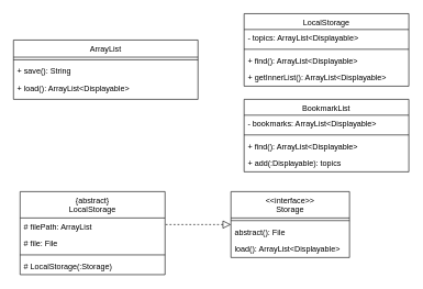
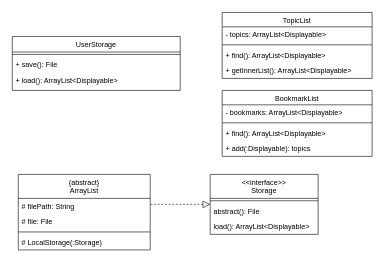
  <mxCell id="0" />
  <mxCell id="1" parent="0" />
  <mxCell id="2" value="" style="endArrow=none;endSize=10;endFill=0;shadow=0;strokeWidth=1;rounded=0;edgeStyle=elbowEdgeStyle;elbow=vertical;dashed=1;startArrow=block;startFill=0;startSize=10;" parent="1" source="12" target="7" edge="1"><mxGeometry width="160" relative="1" as="geometry"><mxPoint x="-50" y="133" as="sourcePoint" /><mxPoint x="-50" y="200" as="targetPoint" /></mxGeometry></mxCell>
- <mxCell id="3" value="ArrayList" style="swimlane;fontStyle=0;align=center;verticalAlign=top;childLayout=stackLayout;horizontal=1;startSize=26;horizontalStack=0;resizeParent=1;resizeLast=0;collapsible=1;marginBottom=0;rounded=0;shadow=0;strokeWidth=1;" parent="1" vertex="1"><mxGeometry x="20" y="60" width="280" height="90" as="geometry"><mxRectangle x="230" y="140" width="160" height="26" as="alternateBounds" /></mxGeometry></mxCell>
+ <mxCell id="3" value="UserStorage" style="swimlane;fontStyle=0;align=center;verticalAlign=top;childLayout=stackLayout;horizontal=1;startSize=26;horizontalStack=0;resizeParent=1;resizeLast=0;collapsible=1;marginBottom=0;rounded=0;shadow=0;strokeWidth=1;" parent="1" vertex="1"><mxGeometry x="20" y="60" width="280" height="90" as="geometry"><mxRectangle x="230" y="140" width="160" height="26" as="alternateBounds" /></mxGeometry></mxCell>
  <mxCell id="4" value="" style="line;html=1;strokeWidth=1;align=left;verticalAlign=middle;spacingTop=-1;spacingLeft=3;spacingRight=3;rotatable=0;labelPosition=right;points=[];portConstraint=eastwest;" parent="3" vertex="1"><mxGeometry y="26" width="280" height="8" as="geometry" /></mxCell>
- <mxCell id="5" value="+ save(): String" style="text;align=left;verticalAlign=top;spacingLeft=4;spacingRight=4;overflow=hidden;rotatable=0;points=[[0,0.5],[1,0.5]];portConstraint=eastwest;" parent="3" vertex="1"><mxGeometry y="34" width="280" height="26" as="geometry" /></mxCell>
+ <mxCell id="5" value="+ save(): File" style="text;align=left;verticalAlign=top;spacingLeft=4;spacingRight=4;overflow=hidden;rotatable=0;points=[[0,0.5],[1,0.5]];portConstraint=eastwest;" parent="3" vertex="1"><mxGeometry y="34" width="280" height="26" as="geometry" /></mxCell>
  <mxCell id="6" value="+ load(): ArrayList&lt;Displayable&gt;" style="text;align=left;verticalAlign=top;spacingLeft=4;spacingRight=4;overflow=hidden;rotatable=0;points=[[0,0.5],[1,0.5]];portConstraint=eastwest;" parent="3" vertex="1"><mxGeometry y="60" width="280" height="26" as="geometry" /></mxCell>
- <mxCell id="7" value="{abstract}&#10;LocalStorage" style="swimlane;fontStyle=0;align=center;verticalAlign=top;childLayout=stackLayout;horizontal=1;startSize=40;horizontalStack=0;resizeParent=1;resizeLast=0;collapsible=1;marginBottom=0;rounded=0;shadow=0;strokeWidth=1;" parent="1" vertex="1"><mxGeometry x="30" y="290" width="220" height="126" as="geometry"><mxRectangle x="340" y="380" width="170" height="26" as="alternateBounds" /></mxGeometry></mxCell>
- <mxCell id="8" value="# filePath: ArrayList" style="text;align=left;verticalAlign=top;spacingLeft=4;spacingRight=4;overflow=hidden;rotatable=0;points=[[0,0.5],[1,0.5]];portConstraint=eastwest;" vertex="1" parent="7"><mxGeometry y="40" width="220" height="26" as="geometry" /></mxCell>
+ <mxCell id="7" value="{abstract}&#10;ArrayList" style="swimlane;fontStyle=0;align=center;verticalAlign=top;childLayout=stackLayout;horizontal=1;startSize=40;horizontalStack=0;resizeParent=1;resizeLast=0;collapsible=1;marginBottom=0;rounded=0;shadow=0;strokeWidth=1;" parent="1" vertex="1"><mxGeometry x="30" y="290" width="220" height="126" as="geometry"><mxRectangle x="340" y="380" width="170" height="26" as="alternateBounds" /></mxGeometry></mxCell>
+ <mxCell id="8" value="# filePath: String" style="text;align=left;verticalAlign=top;spacingLeft=4;spacingRight=4;overflow=hidden;rotatable=0;points=[[0,0.5],[1,0.5]];portConstraint=eastwest;" vertex="1" parent="7"><mxGeometry y="40" width="220" height="26" as="geometry" /></mxCell>
  <mxCell id="9" value="# file: File" style="text;align=left;verticalAlign=top;spacingLeft=4;spacingRight=4;overflow=hidden;rotatable=0;points=[[0,0.5],[1,0.5]];portConstraint=eastwest;" parent="7" vertex="1"><mxGeometry y="66" width="220" height="26" as="geometry" /></mxCell>
  <mxCell id="10" value="" style="line;html=1;strokeWidth=1;align=left;verticalAlign=middle;spacingTop=-1;spacingLeft=3;spacingRight=3;rotatable=0;labelPosition=right;points=[];portConstraint=eastwest;" parent="7" vertex="1"><mxGeometry y="92" width="220" height="8" as="geometry" /></mxCell>
  <mxCell id="11" value="# LocalStorage(:Storage)" style="text;align=left;verticalAlign=top;spacingLeft=4;spacingRight=4;overflow=hidden;rotatable=0;points=[[0,0.5],[1,0.5]];portConstraint=eastwest;fontStyle=0" parent="7" vertex="1"><mxGeometry y="100" width="220" height="26" as="geometry" /></mxCell>
  <mxCell id="12" value="&lt;&lt;interface&gt;&gt;&#10;Storage" style="swimlane;fontStyle=0;align=center;verticalAlign=top;childLayout=stackLayout;horizontal=1;startSize=40;horizontalStack=0;resizeParent=1;resizeLast=0;collapsible=1;marginBottom=0;rounded=0;shadow=0;strokeWidth=1;" parent="1" vertex="1"><mxGeometry x="350" y="290" width="180" height="100" as="geometry"><mxRectangle x="130" y="380" width="160" height="26" as="alternateBounds" /></mxGeometry></mxCell>
  <mxCell id="13" value="" style="line;html=1;strokeWidth=1;align=left;verticalAlign=middle;spacingTop=-1;spacingLeft=3;spacingRight=3;rotatable=0;labelPosition=right;points=[];portConstraint=eastwest;" parent="12" vertex="1"><mxGeometry y="40" width="180" height="8" as="geometry" /></mxCell>
  <mxCell id="14" value="abstract(): File" style="text;align=left;verticalAlign=top;spacingLeft=4;spacingRight=4;overflow=hidden;rotatable=0;points=[[0,0.5],[1,0.5]];portConstraint=eastwest;fontStyle=0" parent="12" vertex="1"><mxGeometry y="48" width="180" height="26" as="geometry" /></mxCell>
  <mxCell id="15" value="load(): ArrayList&lt;Displayable&gt;" style="text;align=left;verticalAlign=top;spacingLeft=4;spacingRight=4;overflow=hidden;rotatable=0;points=[[0,0.5],[1,0.5]];portConstraint=eastwest;" parent="12" vertex="1"><mxGeometry y="74" width="180" height="26" as="geometry" /></mxCell>
- <mxCell id="16" value="LocalStorage" style="swimlane;fontStyle=0;align=center;verticalAlign=top;childLayout=stackLayout;horizontal=1;startSize=24;horizontalStack=0;resizeParent=1;resizeLast=0;collapsible=1;marginBottom=0;rounded=0;shadow=0;strokeWidth=1;" vertex="1" parent="1"><mxGeometry x="370" y="20" width="250" height="110" as="geometry"><mxRectangle x="340" y="380" width="170" height="26" as="alternateBounds" /></mxGeometry></mxCell>
+ <mxCell id="16" value="TopicList" style="swimlane;fontStyle=0;align=center;verticalAlign=top;childLayout=stackLayout;horizontal=1;startSize=24;horizontalStack=0;resizeParent=1;resizeLast=0;collapsible=1;marginBottom=0;rounded=0;shadow=0;strokeWidth=1;" vertex="1" parent="1"><mxGeometry x="370" y="20" width="250" height="110" as="geometry"><mxRectangle x="340" y="380" width="170" height="26" as="alternateBounds" /></mxGeometry></mxCell>
  <mxCell id="17" value="- topics: ArrayList&lt;Displayable&gt;" style="text;align=left;verticalAlign=top;spacingLeft=4;spacingRight=4;overflow=hidden;rotatable=0;points=[[0,0.5],[1,0.5]];portConstraint=eastwest;" vertex="1" parent="16"><mxGeometry y="24" width="250" height="26" as="geometry" /></mxCell>
  <mxCell id="18" value="" style="line;html=1;strokeWidth=1;align=left;verticalAlign=middle;spacingTop=-1;spacingLeft=3;spacingRight=3;rotatable=0;labelPosition=right;points=[];portConstraint=eastwest;" vertex="1" parent="16"><mxGeometry y="50" width="250" height="8" as="geometry" /></mxCell>
  <mxCell id="19" value="+ find(): ArrayList&lt;Displayable&gt;" style="text;align=left;verticalAlign=top;spacingLeft=4;spacingRight=4;overflow=hidden;rotatable=0;points=[[0,0.5],[1,0.5]];portConstraint=eastwest;" vertex="1" parent="16"><mxGeometry y="58" width="250" height="26" as="geometry" /></mxCell>
  <mxCell id="20" value="+ getInnerList(): ArrayList&lt;Displayable&gt;" style="text;align=left;verticalAlign=top;spacingLeft=4;spacingRight=4;overflow=hidden;rotatable=0;points=[[0,0.5],[1,0.5]];portConstraint=eastwest;" vertex="1" parent="16"><mxGeometry y="84" width="250" height="26" as="geometry" /></mxCell>
  <mxCell id="21" value="BookmarkList" style="swimlane;fontStyle=0;align=center;verticalAlign=top;childLayout=stackLayout;horizontal=1;startSize=24;horizontalStack=0;resizeParent=1;resizeLast=0;collapsible=1;marginBottom=0;rounded=0;shadow=0;strokeWidth=1;" vertex="1" parent="1"><mxGeometry x="370" y="150" width="250" height="110" as="geometry"><mxRectangle x="340" y="380" width="170" height="26" as="alternateBounds" /></mxGeometry></mxCell>
  <mxCell id="22" value="- bookmarks: ArrayList&lt;Displayable&gt;" style="text;align=left;verticalAlign=top;spacingLeft=4;spacingRight=4;overflow=hidden;rotatable=0;points=[[0,0.5],[1,0.5]];portConstraint=eastwest;" vertex="1" parent="21"><mxGeometry y="24" width="250" height="26" as="geometry" /></mxCell>
  <mxCell id="23" value="" style="line;html=1;strokeWidth=1;align=left;verticalAlign=middle;spacingTop=-1;spacingLeft=3;spacingRight=3;rotatable=0;labelPosition=right;points=[];portConstraint=eastwest;" vertex="1" parent="21"><mxGeometry y="50" width="250" height="8" as="geometry" /></mxCell>
  <mxCell id="24" value="+ find(): ArrayList&lt;Displayable&gt;" style="text;align=left;verticalAlign=top;spacingLeft=4;spacingRight=4;overflow=hidden;rotatable=0;points=[[0,0.5],[1,0.5]];portConstraint=eastwest;" vertex="1" parent="21"><mxGeometry y="58" width="250" height="26" as="geometry" /></mxCell>
  <mxCell id="25" value="+ add(:Displayable): topics" style="text;align=left;verticalAlign=top;spacingLeft=4;spacingRight=4;overflow=hidden;rotatable=0;points=[[0,0.5],[1,0.5]];portConstraint=eastwest;" vertex="1" parent="21"><mxGeometry y="84" width="250" height="26" as="geometry" /></mxCell>
